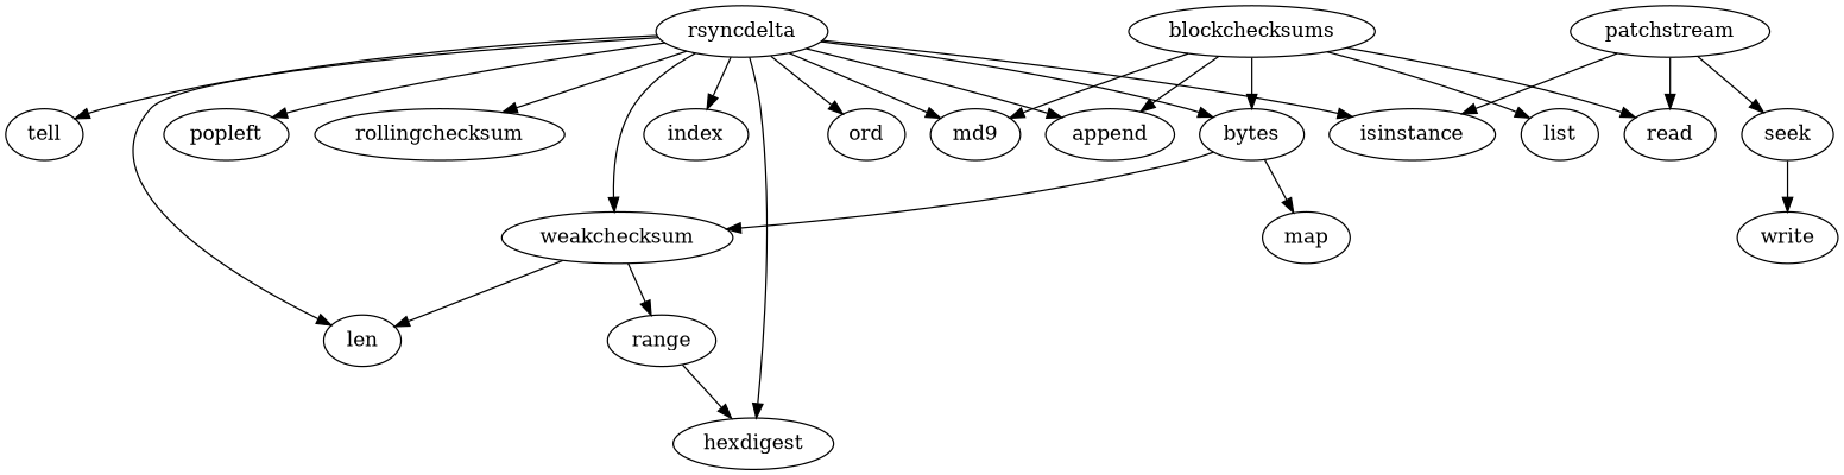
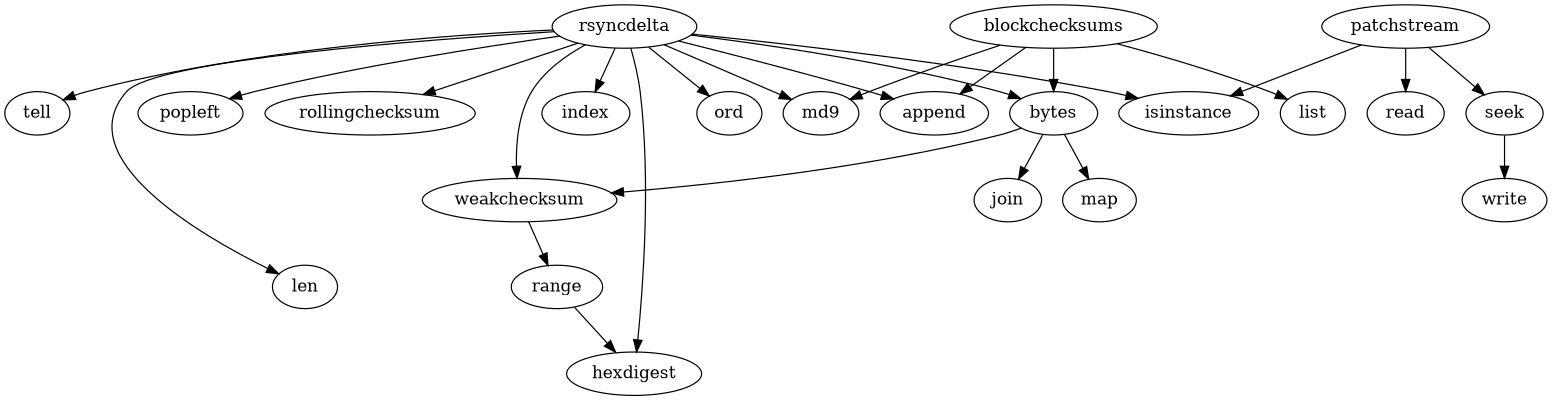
  strict digraph {
    bytes
+   join
    map
    weakchecksum
    rsyncdelta
    index
    hexdigest
    n8 [label=md9]
    append
    ord
    tell
    len
    popleft
    rollingchecksum
    isinstance
    range
    blockchecksums
    read
    list
    patchstream
    seek
    write
+   bytes -> join
    bytes -> map
    bytes -> weakchecksum
-   weakchecksum -> len
    weakchecksum -> range
    rsyncdelta -> bytes
    rsyncdelta -> weakchecksum
    rsyncdelta -> index
    rsyncdelta -> hexdigest
    rsyncdelta -> n8
    rsyncdelta -> append
    rsyncdelta -> ord
    rsyncdelta -> tell
    rsyncdelta -> len
    rsyncdelta -> popleft
    rsyncdelta -> rollingchecksum
    rsyncdelta -> isinstance
    range -> hexdigest
    blockchecksums -> bytes
    blockchecksums -> n8
    blockchecksums -> append
-   blockchecksums -> read
    blockchecksums -> list
    patchstream -> isinstance
    patchstream -> read
    patchstream -> seek
    seek -> write
  }
